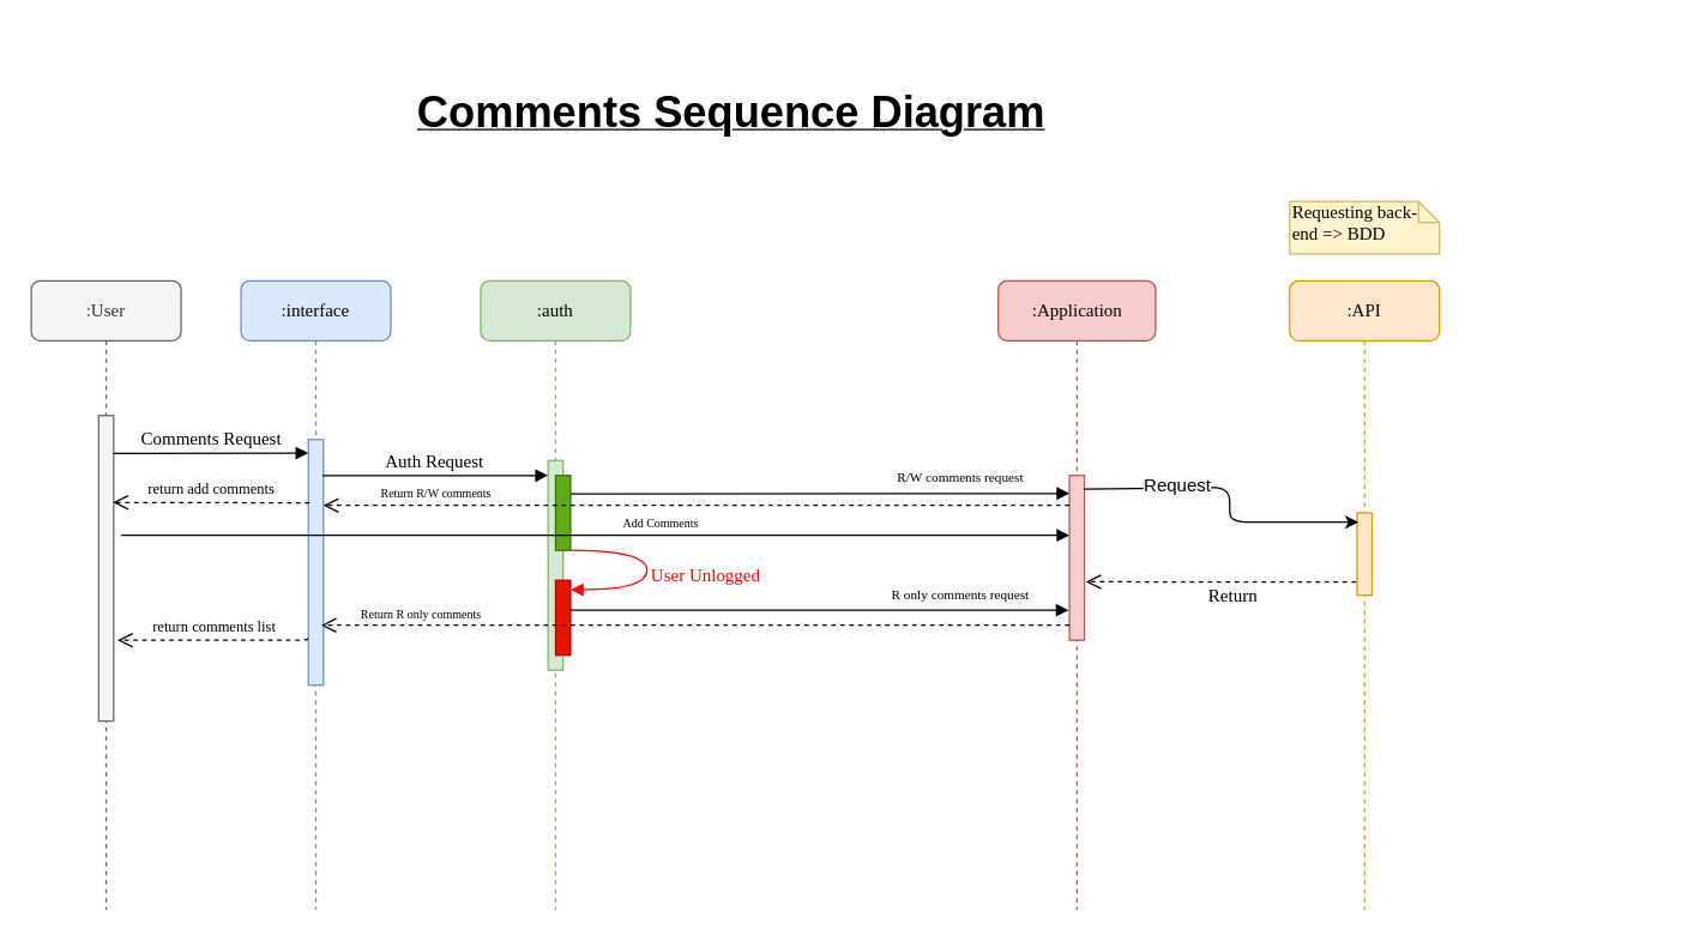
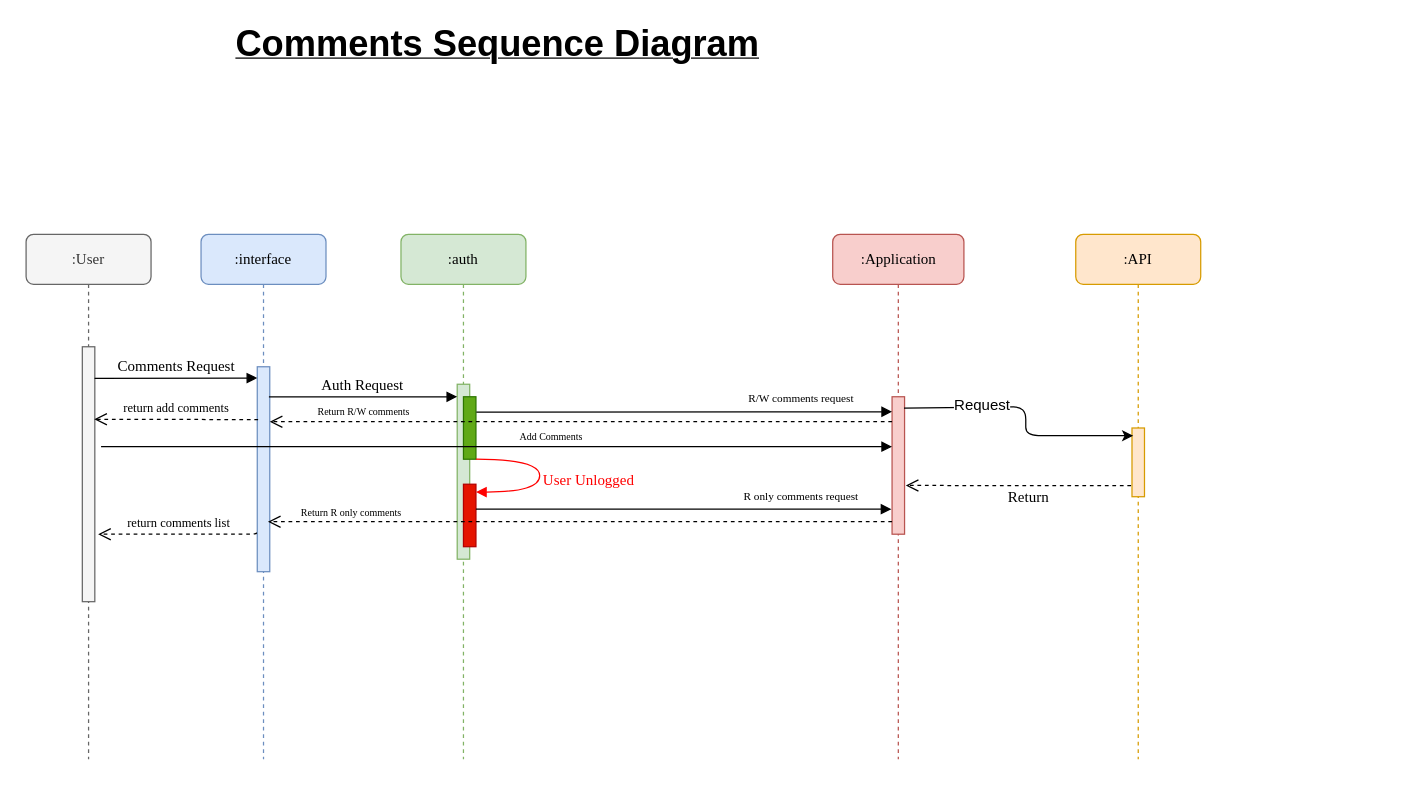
  <mxCell id="0" />
  <mxCell id="1" parent="0" />
  <mxCell id="2" value=":User" style="shape=umlLifeline;perimeter=lifelinePerimeter;whiteSpace=wrap;html=1;container=1;collapsible=0;recursiveResize=0;outlineConnect=0;rounded=1;shadow=0;comic=0;labelBackgroundColor=none;strokeWidth=1;fontFamily=Verdana;fontSize=12;align=center;fillColor=#f5f5f5;strokeColor=#666666;fontColor=#333333;" parent="1" vertex="1"><mxGeometry x="20" y="187" width="100" height="420" as="geometry" /></mxCell>
  <mxCell id="3" value=":API" style="shape=umlLifeline;perimeter=lifelinePerimeter;whiteSpace=wrap;html=1;container=1;collapsible=0;recursiveResize=0;outlineConnect=0;rounded=1;shadow=0;comic=0;labelBackgroundColor=none;strokeWidth=1;fontFamily=Verdana;fontSize=12;align=center;fillColor=#ffe6cc;strokeColor=#d79b00;" parent="1" vertex="1"><mxGeometry x="860" y="187" width="100" height="420" as="geometry" /></mxCell>
  <mxCell id="4" value=":Application" style="shape=umlLifeline;perimeter=lifelinePerimeter;whiteSpace=wrap;html=1;container=1;collapsible=0;recursiveResize=0;outlineConnect=0;rounded=1;shadow=0;comic=0;labelBackgroundColor=none;strokeWidth=1;fontFamily=Verdana;fontSize=12;align=center;fillColor=#f8cecc;strokeColor=#b85450;" parent="1" vertex="1"><mxGeometry x="665.5" y="187" width="105" height="420" as="geometry" /></mxCell>
  <mxCell id="5" value=":auth" style="shape=umlLifeline;perimeter=lifelinePerimeter;whiteSpace=wrap;html=1;container=1;collapsible=0;recursiveResize=0;outlineConnect=0;rounded=1;shadow=0;comic=0;labelBackgroundColor=none;strokeWidth=1;fontFamily=Verdana;fontSize=12;align=center;fillColor=#d5e8d4;strokeColor=#82b366;" parent="1" vertex="1"><mxGeometry x="320" y="187" width="100" height="420" as="geometry" /></mxCell>
  <mxCell id="6" value=":interface" style="shape=umlLifeline;perimeter=lifelinePerimeter;whiteSpace=wrap;html=1;container=1;collapsible=0;recursiveResize=0;outlineConnect=0;rounded=1;shadow=0;comic=0;labelBackgroundColor=none;strokeWidth=1;fontFamily=Verdana;fontSize=12;align=center;fillColor=#dae8fc;strokeColor=#6c8ebf;" parent="1" vertex="1"><mxGeometry x="160" y="187" width="100" height="420" as="geometry" /></mxCell>
  <mxCell id="7" value="" style="html=1;points=[];perimeter=orthogonalPerimeter;rounded=0;shadow=0;comic=0;labelBackgroundColor=none;strokeWidth=1;fontFamily=Verdana;fontSize=12;align=center;fillColor=#f5f5f5;strokeColor=#666666;fontColor=#333333;" parent="1" vertex="1"><mxGeometry x="65" y="277" width="10" height="204" as="geometry" /></mxCell>
  <mxCell id="8" value="" style="html=1;points=[];perimeter=orthogonalPerimeter;rounded=0;shadow=0;comic=0;labelBackgroundColor=none;strokeWidth=1;fontFamily=Verdana;fontSize=12;align=center;fillColor=#dae8fc;strokeColor=#6c8ebf;" parent="1" vertex="1"><mxGeometry x="205" y="293" width="10" height="164" as="geometry" /></mxCell>
  <mxCell id="9" value="" style="html=1;points=[];perimeter=orthogonalPerimeter;rounded=0;shadow=0;comic=0;labelBackgroundColor=none;strokeWidth=1;fontFamily=Verdana;fontSize=12;align=center;fillColor=#d5e8d4;strokeColor=#82b366;" parent="1" vertex="1"><mxGeometry x="365" y="307" width="10" height="140" as="geometry" /></mxCell>
  <mxCell id="10" value="" style="html=1;points=[];perimeter=orthogonalPerimeter;fillColor=#60a917;strokeColor=#2D7600;fontColor=#ffffff;" parent="1" vertex="1"><mxGeometry x="370" y="317" width="10" height="50" as="geometry" /></mxCell>
  <mxCell id="11" value="" style="html=1;points=[];perimeter=orthogonalPerimeter;fillColor=#e51400;strokeColor=#B20000;fontColor=#ffffff;" parent="1" vertex="1"><mxGeometry x="370" y="387" width="10" height="50" as="geometry" /></mxCell>
  <mxCell id="12" value="&lt;font color=&quot;#ff0000&quot;&gt;User Unlogged&lt;/font&gt;" style="html=1;verticalAlign=bottom;endArrow=block;labelBackgroundColor=none;fontFamily=Verdana;fontSize=12;elbow=vertical;edgeStyle=orthogonalEdgeStyle;curved=1;entryX=1.005;entryY=0.125;entryPerimeter=0;entryDx=0;entryDy=0;fillColor=#e51400;strokeColor=#FF0000;" parent="1" source="10" target="11" edge="1"><mxGeometry x="0.203" y="-39" relative="1" as="geometry"><mxPoint x="-9.529" y="-543.824" as="sourcePoint" /><mxPoint x="-4.824" y="-494.412" as="targetPoint" /><Array as="points"><mxPoint x="431" y="367" /><mxPoint x="431" y="393" /></Array><mxPoint x="39" y="39" as="offset" /></mxGeometry></mxCell>
  <mxCell id="13" value="" style="html=1;points=[];perimeter=orthogonalPerimeter;rounded=0;shadow=0;comic=0;labelBackgroundColor=none;strokeWidth=1;fontFamily=Verdana;fontSize=12;align=center;fillColor=#f8cecc;strokeColor=#b85450;" parent="1" vertex="1"><mxGeometry x="713" y="317" width="10" height="110" as="geometry" /></mxCell>
  <mxCell id="14" value="" style="html=1;points=[];perimeter=orthogonalPerimeter;rounded=0;shadow=0;comic=0;labelBackgroundColor=none;strokeWidth=1;fontFamily=Verdana;fontSize=12;align=center;fillColor=#ffe6cc;strokeColor=#d79b00;" parent="1" vertex="1"><mxGeometry x="905" y="342" width="10" height="55" as="geometry" /></mxCell>
  <mxCell id="15" value="Comments Request" style="html=1;verticalAlign=bottom;endArrow=block;labelBackgroundColor=none;fontFamily=Verdana;fontSize=12;edgeStyle=elbowEdgeStyle;elbow=vertical;exitX=0.981;exitY=0.124;exitDx=0;exitDy=0;exitPerimeter=0;" parent="1" source="7" target="8" edge="1"><mxGeometry relative="1" as="geometry"><mxPoint x="80" y="267.588" as="sourcePoint" /><mxPoint x="190" y="304" as="targetPoint" /></mxGeometry></mxCell>
  <mxCell id="16" value="&lt;font style=&quot;font-size: 10px&quot;&gt;return comments list&lt;/font&gt;" style="html=1;verticalAlign=bottom;endArrow=open;dashed=1;endSize=8;labelBackgroundColor=none;fontFamily=Verdana;fontSize=12;edgeStyle=elbowEdgeStyle;elbow=vertical;exitX=-0.067;exitY=0.809;exitDx=0;exitDy=0;exitPerimeter=0;entryX=1.267;entryY=0.736;entryDx=0;entryDy=0;entryPerimeter=0;" parent="1" source="8" target="7" edge="1"><mxGeometry relative="1" as="geometry"><mxPoint x="90" y="426" as="targetPoint" /><Array as="points"><mxPoint x="150" y="427" /><mxPoint x="140.5" y="337.5" /><mxPoint x="326.5" y="351.5" /><mxPoint x="356.5" y="281.5" /><mxPoint x="346.5" y="297.5" /></Array><mxPoint x="204.382" y="336.912" as="sourcePoint" /></mxGeometry></mxCell>
  <mxCell id="17" value="Auth Request" style="html=1;verticalAlign=bottom;endArrow=block;labelBackgroundColor=none;fontFamily=Verdana;fontSize=12;edgeStyle=elbowEdgeStyle;elbow=vertical;exitX=0.933;exitY=0.147;exitDx=0;exitDy=0;exitPerimeter=0;" parent="1" source="8" target="9" edge="1"><mxGeometry relative="1" as="geometry"><mxPoint x="219.81" y="316.786" as="sourcePoint" /><mxPoint x="330" y="318" as="targetPoint" /><Array as="points"><mxPoint x="220" y="317" /></Array></mxGeometry></mxCell>
  <mxCell id="18" value="&lt;font style=&quot;font-size: 9px&quot;&gt;R/W comments request&lt;/font&gt;" style="html=1;verticalAlign=bottom;endArrow=block;labelBackgroundColor=none;fontFamily=Verdana;fontSize=12;edgeStyle=elbowEdgeStyle;elbow=vertical;exitX=1.029;exitY=0.246;exitDx=0;exitDy=0;exitPerimeter=0;" parent="1" source="10" target="13" edge="1"><mxGeometry x="0.561" y="2" relative="1" as="geometry"><mxPoint x="425" y="337" as="sourcePoint" /><mxPoint x="650" y="328" as="targetPoint" /><Array as="points" /><mxPoint as="offset" /></mxGeometry></mxCell>
  <mxCell id="19" value="&lt;font style=&quot;font-size: 8px&quot;&gt;Return R/W comments&lt;/font&gt;" style="html=1;verticalAlign=bottom;endArrow=open;dashed=1;endSize=8;labelBackgroundColor=none;fontFamily=Verdana;fontSize=12;edgeStyle=elbowEdgeStyle;elbow=vertical;" parent="1" source="13" target="8" edge="1"><mxGeometry x="0.9" y="-50" relative="1" as="geometry"><mxPoint x="579.929" y="338" as="targetPoint" /><Array as="points"><mxPoint x="360" y="337" /><mxPoint x="240" y="347" /><mxPoint x="650" y="338" /><mxPoint x="859" y="192.5" /><mxPoint x="849" y="208.5" /></Array><mxPoint x="706.786" y="336.857" as="sourcePoint" /><mxPoint x="50" y="50" as="offset" /></mxGeometry></mxCell>
  <mxCell id="20" value="" style="endArrow=classic;html=1;exitX=0.957;exitY=0.083;exitDx=0;exitDy=0;exitPerimeter=0;entryX=0.1;entryY=0.112;entryDx=0;entryDy=0;entryPerimeter=0;" parent="1" source="13" target="14" edge="1"><mxGeometry width="50" height="50" relative="1" as="geometry"><mxPoint x="810" y="357" as="sourcePoint" /><mxPoint x="860" y="307" as="targetPoint" /><Array as="points"><mxPoint x="820" y="325" /><mxPoint x="820" y="348" /></Array></mxGeometry></mxCell>
  <mxCell id="21" value="Request" style="text;html=1;align=center;verticalAlign=middle;resizable=0;points=[];;labelBackgroundColor=#ffffff;" parent="20" vertex="1" connectable="0"><mxGeometry x="-0.402" y="2" relative="1" as="geometry"><mxPoint as="offset" /></mxGeometry></mxCell>
  <mxCell id="22" value="Return" style="html=1;verticalAlign=bottom;endArrow=open;dashed=1;endSize=8;labelBackgroundColor=none;fontFamily=Verdana;fontSize=12;edgeStyle=elbowEdgeStyle;elbow=vertical;exitX=-0.071;exitY=0.839;exitDx=0;exitDy=0;exitPerimeter=0;" parent="1" source="14" edge="1"><mxGeometry x="-0.088" y="19" relative="1" as="geometry"><mxPoint x="724" y="388" as="targetPoint" /><Array as="points"><mxPoint x="860" y="388" /><mxPoint x="830" y="388" /><mxPoint x="1103.5" y="291.5" /><mxPoint x="1093.5" y="307.5" /></Array><mxPoint x="954.5" y="436.857" as="sourcePoint" /><mxPoint as="offset" /></mxGeometry></mxCell>
  <mxCell id="23" value="&lt;font style=&quot;font-size: 10px&quot;&gt;return add comments&lt;/font&gt;" style="html=1;verticalAlign=bottom;endArrow=open;dashed=1;endSize=8;labelBackgroundColor=none;fontFamily=Verdana;fontSize=12;edgeStyle=elbowEdgeStyle;elbow=vertical;entryX=0.957;entryY=0.284;entryDx=0;entryDy=0;entryPerimeter=0;exitX=0.067;exitY=0.258;exitDx=0;exitDy=0;exitPerimeter=0;" parent="1" source="8" target="7" edge="1"><mxGeometry relative="1" as="geometry"><mxPoint x="90" y="336" as="targetPoint" /><Array as="points"><mxPoint x="140" y="335" /><mxPoint x="359" y="222.5" /><mxPoint x="349" y="238.5" /></Array><mxPoint x="190" y="335" as="sourcePoint" /></mxGeometry></mxCell>
  <mxCell id="24" value="&lt;font style=&quot;font-size: 8px&quot;&gt;Add Comments&lt;/font&gt;" style="html=1;verticalAlign=bottom;endArrow=block;labelBackgroundColor=none;fontFamily=Verdana;fontSize=12;edgeStyle=elbowEdgeStyle;elbow=vertical;exitX=1.5;exitY=0.392;exitDx=0;exitDy=0;exitPerimeter=0;" parent="1" source="7" target="13" edge="1"><mxGeometry x="0.137" relative="1" as="geometry"><mxPoint x="89.833" y="357" as="sourcePoint" /><mxPoint x="713" y="361" as="targetPoint" /><Array as="points"><mxPoint x="95.5" y="357" /></Array><mxPoint as="offset" /></mxGeometry></mxCell>
  <mxCell id="25" value="&lt;font style=&quot;font-size: 9px&quot;&gt;R only comments request&lt;/font&gt;" style="html=1;verticalAlign=bottom;endArrow=block;labelBackgroundColor=none;fontFamily=Verdana;fontSize=12;edgeStyle=elbowEdgeStyle;elbow=vertical;exitX=1.029;exitY=0.246;exitDx=0;exitDy=0;exitPerimeter=0;" parent="1" edge="1"><mxGeometry x="0.561" y="2" relative="1" as="geometry"><mxPoint x="380.024" y="406.929" as="sourcePoint" /><mxPoint x="712.5" y="406.929" as="targetPoint" /><Array as="points" /><mxPoint as="offset" /></mxGeometry></mxCell>
  <mxCell id="26" value="&lt;font style=&quot;font-size: 8px&quot;&gt;Return R only comments&lt;/font&gt;" style="html=1;verticalAlign=bottom;endArrow=open;dashed=1;endSize=8;labelBackgroundColor=none;fontFamily=Verdana;fontSize=12;edgeStyle=elbowEdgeStyle;elbow=vertical;entryX=1.5;entryY=0.277;entryDx=0;entryDy=0;entryPerimeter=0;" parent="1" source="13" edge="1"><mxGeometry x="1" y="66" relative="1" as="geometry"><mxPoint x="213.548" y="417.476" as="targetPoint" /><Array as="points"><mxPoint x="643.5" y="417" /><mxPoint x="852.5" y="271.5" /><mxPoint x="842.5" y="287.5" /></Array><mxPoint x="706.5" y="417" as="sourcePoint" /><mxPoint as="offset" /></mxGeometry></mxCell>
- <mxCell id="27" value="&lt;b&gt;&lt;u&gt;&lt;font style=&quot;font-size: 29px&quot;&gt;Comments Sequence Diagram&lt;/font&gt;&lt;/u&gt;&lt;/b&gt;" style="text;html=1;align=center;verticalAlign=middle;resizable=0;points=[];;autosize=1;" parent="1" vertex="1"><mxGeometry x="272" y="60" width="430" height="30" as="geometry" /></mxCell>
- <mxCell id="28" value="Requesting back-end =&amp;gt; BDD" style="shape=note;whiteSpace=wrap;html=1;size=14;verticalAlign=top;align=left;spacingTop=-6;rounded=0;shadow=0;comic=0;labelBackgroundColor=none;strokeWidth=1;fontFamily=Verdana;fontSize=12;fillColor=#fff2cc;strokeColor=#d6b656;" vertex="1" parent="1"><mxGeometry x="860" y="134" width="100" height="35" as="geometry" /></mxCell>
+ <mxCell id="27" value="&lt;b&gt;&lt;u&gt;&lt;font style=&quot;font-size: 29px&quot;&gt;Comments Sequence Diagram&lt;/font&gt;&lt;/u&gt;&lt;/b&gt;" style="text;html=1;align=center;verticalAlign=middle;resizable=0;points=[];;autosize=1;" parent="1" vertex="1"><mxGeometry x="182" y="20" width="430" height="30" as="geometry" /></mxCell>
